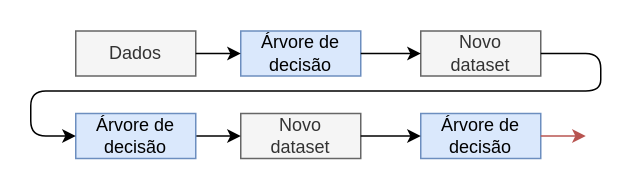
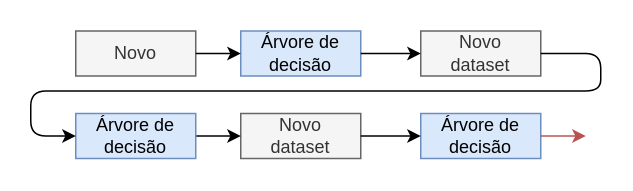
  <mxCell id="0" />
  <mxCell id="1" parent="0" />
- <mxCell id="2" value="Dados" style="rounded=0;whiteSpace=wrap;html=1;fillColor=#f5f5f5;strokeColor=#666666;fontColor=#333333;" parent="1" vertex="1"><mxGeometry x="50" y="20" width="80" height="30" as="geometry" /></mxCell>
+ <mxCell id="2" value="Novo" style="rounded=0;whiteSpace=wrap;html=1;fillColor=#f5f5f5;strokeColor=#666666;fontColor=#333333;" parent="1" vertex="1"><mxGeometry x="50" y="20" width="80" height="30" as="geometry" /></mxCell>
  <mxCell id="3" value="Novo&lt;br&gt;dataset" style="rounded=0;whiteSpace=wrap;html=1;fillColor=#f5f5f5;strokeColor=#666666;fontColor=#333333;" parent="1" vertex="1"><mxGeometry x="280" y="20" width="80" height="30" as="geometry" /></mxCell>
  <mxCell id="4" value="Árvore de&lt;br&gt;decisão" style="rounded=0;whiteSpace=wrap;html=1;fillColor=#dae8fc;strokeColor=#6c8ebf;" parent="1" vertex="1"><mxGeometry x="160" y="20" width="80" height="30" as="geometry" /></mxCell>
  <mxCell id="5" value="" style="endArrow=classic;html=1;entryX=0;entryY=0.5;entryDx=0;entryDy=0;exitX=1;exitY=0.5;exitDx=0;exitDy=0;" parent="1" source="2" target="4" edge="1"><mxGeometry width="50" height="50" relative="1" as="geometry"><mxPoint x="50" y="220" as="sourcePoint" /><mxPoint x="100" y="170" as="targetPoint" /></mxGeometry></mxCell>
  <mxCell id="6" value="" style="endArrow=classic;html=1;exitX=1;exitY=0.5;exitDx=0;exitDy=0;" parent="1" source="4" edge="1"><mxGeometry width="50" height="50" relative="1" as="geometry"><mxPoint x="50" y="250" as="sourcePoint" /><mxPoint x="280" y="35" as="targetPoint" /></mxGeometry></mxCell>
  <mxCell id="7" value="Novo&lt;br&gt;dataset" style="rounded=0;whiteSpace=wrap;html=1;fillColor=#f5f5f5;strokeColor=#666666;fontColor=#333333;" parent="1" vertex="1"><mxGeometry x="160" y="75" width="80" height="30" as="geometry" /></mxCell>
  <mxCell id="8" value="" style="endArrow=classic;html=1;entryX=0;entryY=0.5;entryDx=0;entryDy=0;exitX=1;exitY=0.5;exitDx=0;exitDy=0;" parent="1" source="9" target="7" edge="1"><mxGeometry width="50" height="50" relative="1" as="geometry"><mxPoint x="60" y="90" as="sourcePoint" /><mxPoint x="190" y="271" as="targetPoint" /></mxGeometry></mxCell>
  <mxCell id="9" value="Árvore de&lt;br&gt;decisão" style="rounded=0;whiteSpace=wrap;html=1;fillColor=#dae8fc;strokeColor=#6c8ebf;" parent="1" vertex="1"><mxGeometry x="50" y="75" width="80" height="30" as="geometry" /></mxCell>
  <mxCell id="10" value="" style="endArrow=classic;html=1;entryX=0;entryY=0.5;entryDx=0;entryDy=0;" parent="1" target="9" edge="1"><mxGeometry width="50" height="50" relative="1" as="geometry"><mxPoint x="360" y="35" as="sourcePoint" /><mxPoint x="20" y="100" as="targetPoint" /><Array as="points"><mxPoint x="400" y="35" /><mxPoint x="400" y="60" /><mxPoint x="210" y="60" /><mxPoint x="20" y="60" /><mxPoint x="20" y="90" /></Array></mxGeometry></mxCell>
  <mxCell id="11" value="Árvore de&lt;br&gt;decisão" style="rounded=0;whiteSpace=wrap;html=1;fillColor=#dae8fc;strokeColor=#6c8ebf;" parent="1" vertex="1"><mxGeometry x="280" y="75" width="80" height="30" as="geometry" /></mxCell>
  <mxCell id="12" value="" style="endArrow=classic;html=1;entryX=0;entryY=0.5;entryDx=0;entryDy=0;exitX=1;exitY=0.5;exitDx=0;exitDy=0;" parent="1" source="7" target="11" edge="1"><mxGeometry width="50" height="50" relative="1" as="geometry"><mxPoint x="240" y="90" as="sourcePoint" /><mxPoint x="170" y="100" as="targetPoint" /></mxGeometry></mxCell>
  <mxCell id="13" value="" style="endArrow=classic;html=1;strokeColor=#b85450;exitX=1;exitY=0.5;exitDx=0;exitDy=0;fillColor=#f8cecc;" parent="1" source="11" edge="1"><mxGeometry width="50" height="50" relative="1" as="geometry"><mxPoint x="10" y="180" as="sourcePoint" /><mxPoint x="390" y="90" as="targetPoint" /></mxGeometry></mxCell>
